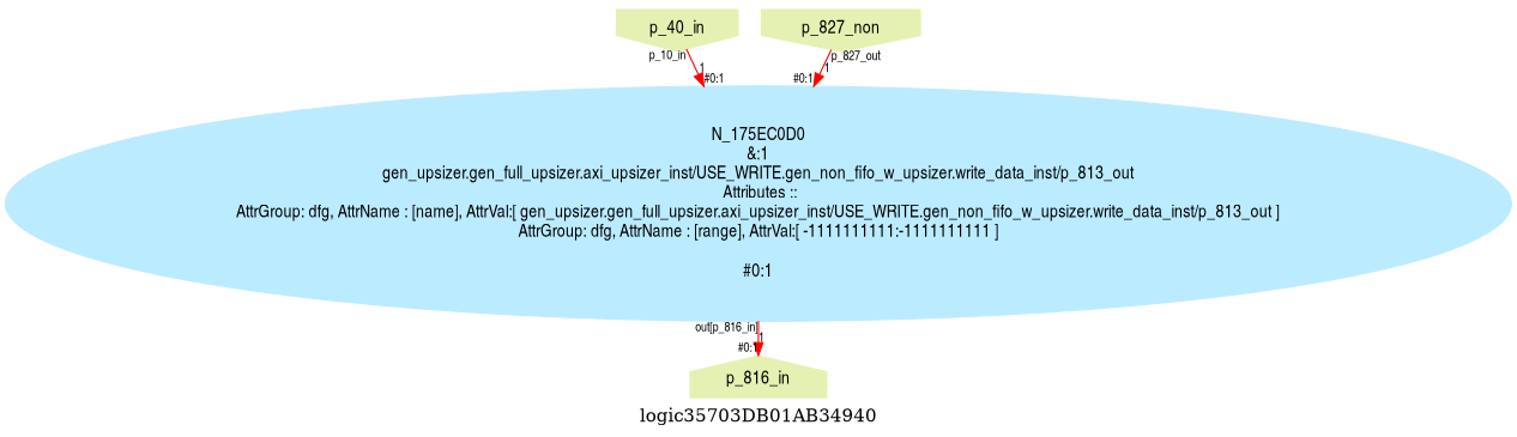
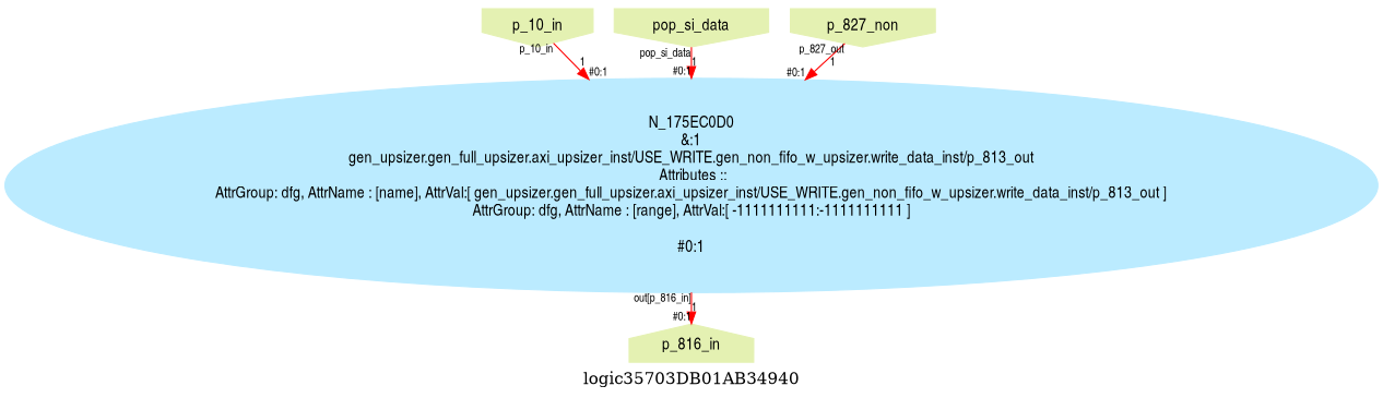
  digraph {
    label=logic35703DB01AB34940
    ranksep=0.1
    splines=true
    node [color="#e4f1b2" fontname=helveticanarrow shape=invhouse style=filled]
    edge [color="#ff0000" fontname=helveticanarrow fontsize=10 headlabel="#0:1"]
-   n1 [label=p_40_in]
+   n1 [label=p_10_in]
+   n2 [label=pop_si_data]
    n3 [label=p_827_non]
    n4 [label=p_816_in shape=house]
    n5 [color="#bbebff" label="N_175EC0D0\n&:1\ngen_upsizer.gen_full_upsizer.axi_upsizer_inst/USE_WRITE.gen_non_fifo_w_upsizer.write_data_inst/p_813_out\n Attributes ::\nAttrGroup: dfg, AttrName : [name], AttrVal:[ gen_upsizer.gen_full_upsizer.axi_upsizer_inst/USE_WRITE.gen_non_fifo_w_upsizer.write_data_inst/p_813_out ]\nAttrGroup: dfg, AttrName : [range], AttrVal:[ -1111111111:-1111111111 ]\n\n#0:1\n" shape=""]
    subgraph sub_1 {
      rank=source
      n1
+     n2
      n3
    }
    subgraph sub_2 {
      rank=sink
      n4
    }
    n1 -> n5 [label=1 taillabel=p_10_in]
+   n2 -> n5 [label=1 taillabel=pop_si_data]
    n3 -> n5 [label=1 taillabel=p_827_out]
    n5 -> n4 [label=1 taillabel="out[p_816_in]"]
  }
